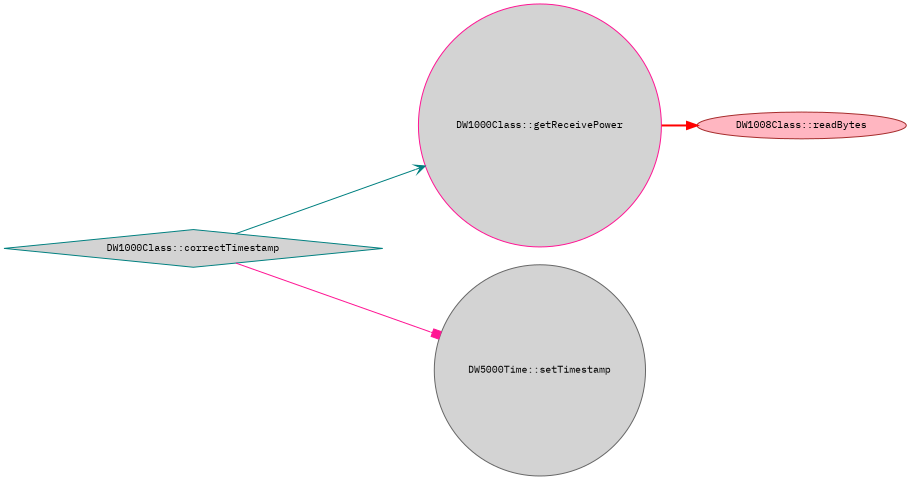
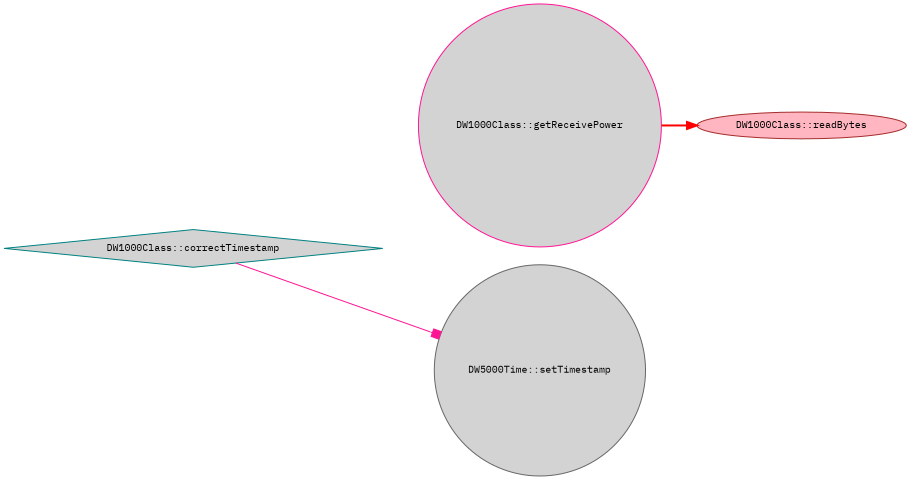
  digraph {
    fontname="IBM Plex Mono"
    rankdir=LR
    node [fillcolor=lightgrey fontname="IBM Plex Mono" fontsize=10 shape=circle style=filled]
    edge [fontname="IBM Plex Mono" fontsize=10 labelfontname=Helvetica labelfontsize=10 style=solid]
    n1 [color=teal fontcolor=black height=0.2 label="DW1000Class::correctTimestamp" shape=diamond width=0.4]
    n2 [color=deeppink height=0.2 label="DW1000Class::getReceivePower" width=0.4]
    n3 [color=gray40 height=0.2 label="DW5000Time::setTimestamp" width=0.4]
-   n4 [color=brown fillcolor=lightpink height=0.2 label="DW1008Class::readBytes" shape=ellipse width=0.4]
-   n1 -> n2 [arrowhead=vee color=teal]
+   n4 [color=brown fillcolor=lightpink height=0.2 label="DW1000Class::readBytes" shape=ellipse width=0.4]
    n1 -> n3 [arrowhead=box color=deeppink]
    n2 -> n4 [arrowhead=normal color=red style=bold]
  }
